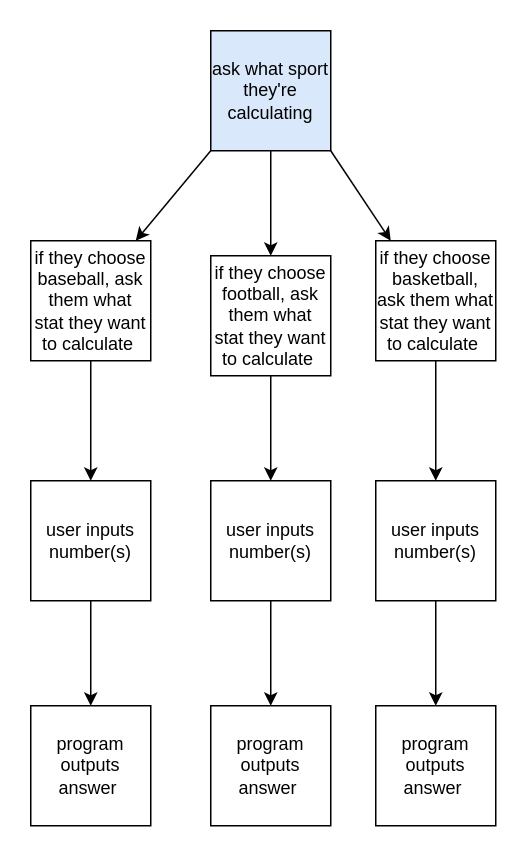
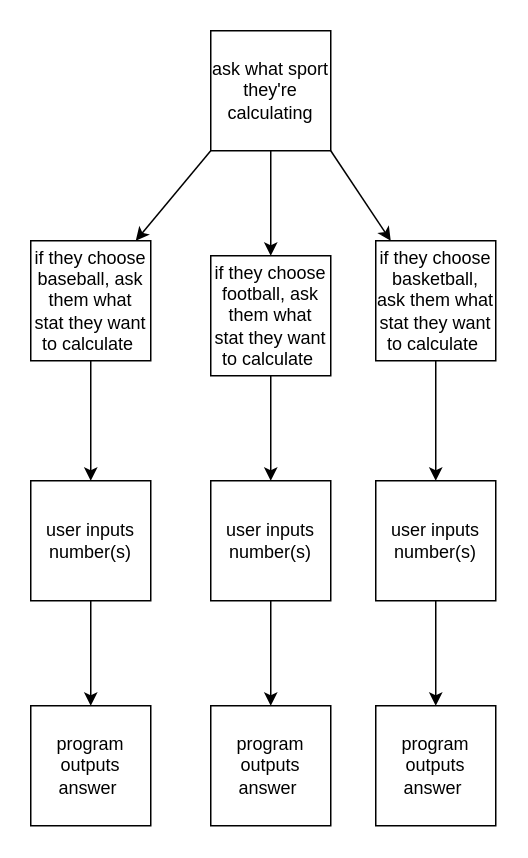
  <mxCell id="0" />
  <mxCell id="1" parent="0" />
  <mxCell id="2" style="edgeStyle=orthogonalEdgeStyle;rounded=0;orthogonalLoop=1;jettySize=auto;html=1;exitX=0.5;exitY=1;exitDx=0;exitDy=0;" edge="1" parent="1" source="3"><mxGeometry relative="1" as="geometry"><mxPoint x="180" y="170" as="targetPoint" /></mxGeometry></mxCell>
- <mxCell id="3" value="ask what sport they're calculating" style="whiteSpace=wrap;html=1;aspect=fixed;fillColor=#dae8fc;" vertex="1" parent="1"><mxGeometry x="140" y="20" width="80" height="80" as="geometry" /></mxCell>
+ <mxCell id="3" value="ask what sport they're calculating" style="whiteSpace=wrap;html=1;aspect=fixed;" vertex="1" parent="1"><mxGeometry x="140" y="20" width="80" height="80" as="geometry" /></mxCell>
  <mxCell id="4" value="" style="endArrow=classic;html=1;" edge="1" parent="1"><mxGeometry width="50" height="50" relative="1" as="geometry"><mxPoint x="140" y="100" as="sourcePoint" /><mxPoint x="90" y="160" as="targetPoint" /></mxGeometry></mxCell>
  <mxCell id="5" value="" style="endArrow=classic;html=1;" edge="1" parent="1"><mxGeometry width="50" height="50" relative="1" as="geometry"><mxPoint x="220" y="100" as="sourcePoint" /><mxPoint x="260" y="160" as="targetPoint" /></mxGeometry></mxCell>
  <mxCell id="6" style="edgeStyle=orthogonalEdgeStyle;rounded=0;orthogonalLoop=1;jettySize=auto;html=1;" edge="1" parent="1" source="7"><mxGeometry relative="1" as="geometry"><mxPoint x="60" y="320" as="targetPoint" /></mxGeometry></mxCell>
  <mxCell id="7" value="if they choose baseball, ask them what stat they want to calculate&amp;nbsp;" style="whiteSpace=wrap;html=1;aspect=fixed;" vertex="1" parent="1"><mxGeometry x="20" y="160" width="80" height="80" as="geometry" /></mxCell>
  <mxCell id="8" style="edgeStyle=orthogonalEdgeStyle;rounded=0;orthogonalLoop=1;jettySize=auto;html=1;" edge="1" parent="1" source="9"><mxGeometry relative="1" as="geometry"><mxPoint x="290" y="320" as="targetPoint" /></mxGeometry></mxCell>
  <mxCell id="9" value="&lt;span&gt;if they choose basketball, ask them what stat they want to calculate&amp;nbsp;&lt;/span&gt;" style="whiteSpace=wrap;html=1;aspect=fixed;" vertex="1" parent="1"><mxGeometry x="250" y="160" width="80" height="80" as="geometry" /></mxCell>
  <mxCell id="10" style="edgeStyle=orthogonalEdgeStyle;rounded=0;orthogonalLoop=1;jettySize=auto;html=1;exitX=0.5;exitY=1;exitDx=0;exitDy=0;" edge="1" parent="1" source="11"><mxGeometry relative="1" as="geometry"><mxPoint x="180" y="320" as="targetPoint" /></mxGeometry></mxCell>
  <mxCell id="11" value="&lt;span&gt;if they choose football, ask them what stat they want to calculate&amp;nbsp;&lt;/span&gt;" style="whiteSpace=wrap;html=1;aspect=fixed;" vertex="1" parent="1"><mxGeometry x="140" y="170" width="80" height="80" as="geometry" /></mxCell>
  <mxCell id="12" style="edgeStyle=orthogonalEdgeStyle;rounded=0;orthogonalLoop=1;jettySize=auto;html=1;exitX=0.5;exitY=1;exitDx=0;exitDy=0;" edge="1" parent="1" source="13"><mxGeometry relative="1" as="geometry"><mxPoint x="60" y="470" as="targetPoint" /></mxGeometry></mxCell>
  <mxCell id="13" value="user inputs number(s)" style="whiteSpace=wrap;html=1;aspect=fixed;" vertex="1" parent="1"><mxGeometry x="20" y="320" width="80" height="80" as="geometry" /></mxCell>
  <mxCell id="14" style="edgeStyle=orthogonalEdgeStyle;rounded=0;orthogonalLoop=1;jettySize=auto;html=1;exitX=0.5;exitY=1;exitDx=0;exitDy=0;" edge="1" parent="1" source="15"><mxGeometry relative="1" as="geometry"><mxPoint x="180" y="470" as="targetPoint" /></mxGeometry></mxCell>
  <mxCell id="15" value="user inputs number(s)" style="whiteSpace=wrap;html=1;aspect=fixed;" vertex="1" parent="1"><mxGeometry x="140" y="320" width="80" height="80" as="geometry" /></mxCell>
  <mxCell id="16" style="edgeStyle=orthogonalEdgeStyle;rounded=0;orthogonalLoop=1;jettySize=auto;html=1;exitX=0.5;exitY=1;exitDx=0;exitDy=0;" edge="1" parent="1" source="17"><mxGeometry relative="1" as="geometry"><mxPoint x="290" y="470" as="targetPoint" /></mxGeometry></mxCell>
  <mxCell id="17" value="user inputs number(s)" style="whiteSpace=wrap;html=1;aspect=fixed;" vertex="1" parent="1"><mxGeometry x="250" y="320" width="80" height="80" as="geometry" /></mxCell>
  <mxCell id="18" value="program outputs answer&amp;nbsp;" style="whiteSpace=wrap;html=1;aspect=fixed;" vertex="1" parent="1"><mxGeometry x="20" y="470" width="80" height="80" as="geometry" /></mxCell>
  <mxCell id="19" value="program outputs answer&amp;nbsp;" style="whiteSpace=wrap;html=1;aspect=fixed;" vertex="1" parent="1"><mxGeometry x="140" y="470" width="80" height="80" as="geometry" /></mxCell>
  <mxCell id="20" value="program outputs answer&amp;nbsp;" style="whiteSpace=wrap;html=1;aspect=fixed;" vertex="1" parent="1"><mxGeometry x="250" y="470" width="80" height="80" as="geometry" /></mxCell>
